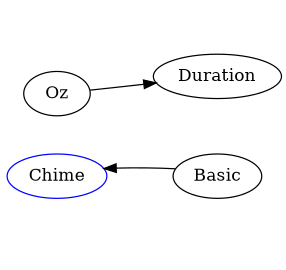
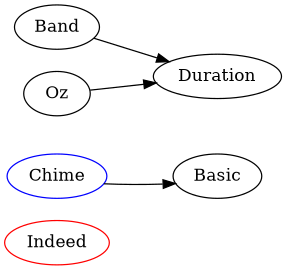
  digraph {
    rankdir=LR
+   Indeed [color=red]
    Chime [color=blue]
    Basic
+   Band
    Duration
    Oz
-   Basic -> Chime
+   Chime -> Basic
+   Band -> Duration
    Oz -> Duration
  }
